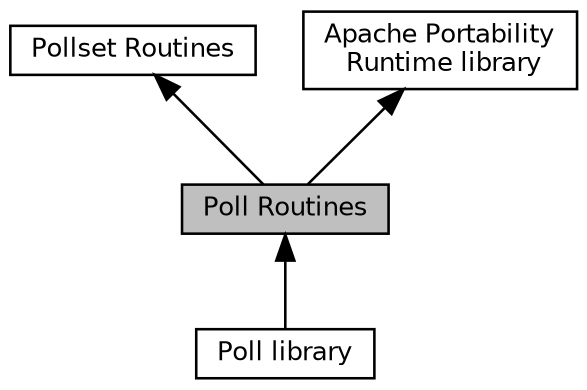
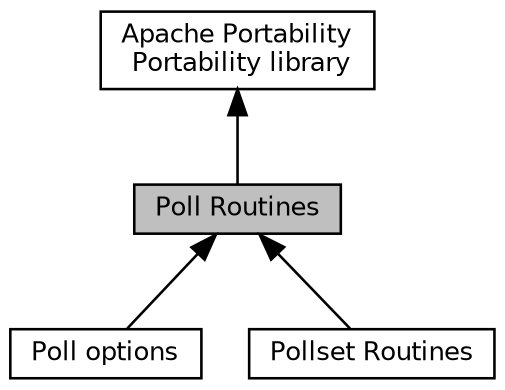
  digraph {
    rankdir=TB
    node [color=black fillcolor=white fontname=Helvetica fontsize=10 shape=record style=filled]
    edge [dir=back fontname=Helvetica fontsize=10 labelfontname=Helvetica labelfontsize=10 shape=plaintext style=solid]
    n1 [fillcolor=grey75 fontcolor=black height=0.2 label="Poll Routines" width=0.4]
-   n2 [height=0.2 label="Poll library" width=0.4]
+   n2 [height=0.2 label="Poll options" width=0.4]
    n3 [height=0.2 label="Pollset Routines" width=0.4]
-   n4 [height=0.2 label="Apache Portability\l Runtime library" width=0.4]
+   n4 [height=0.2 label="Apache Portability\l Portability library" width=0.4]
    n1 -> n2
-   n3 -> n1
+   n1 -> n3
    n4 -> n1
  }
